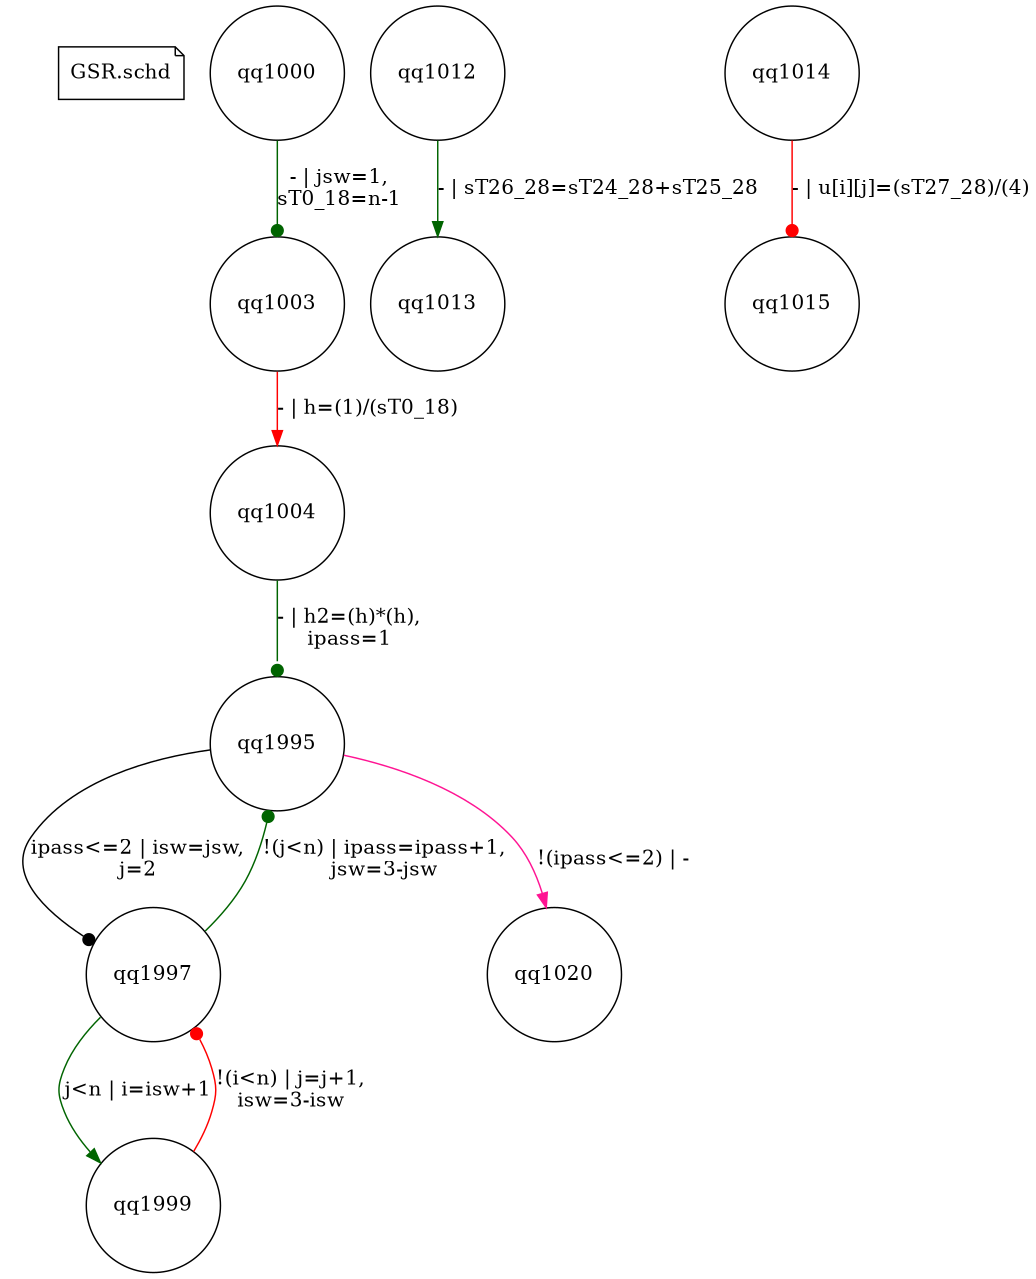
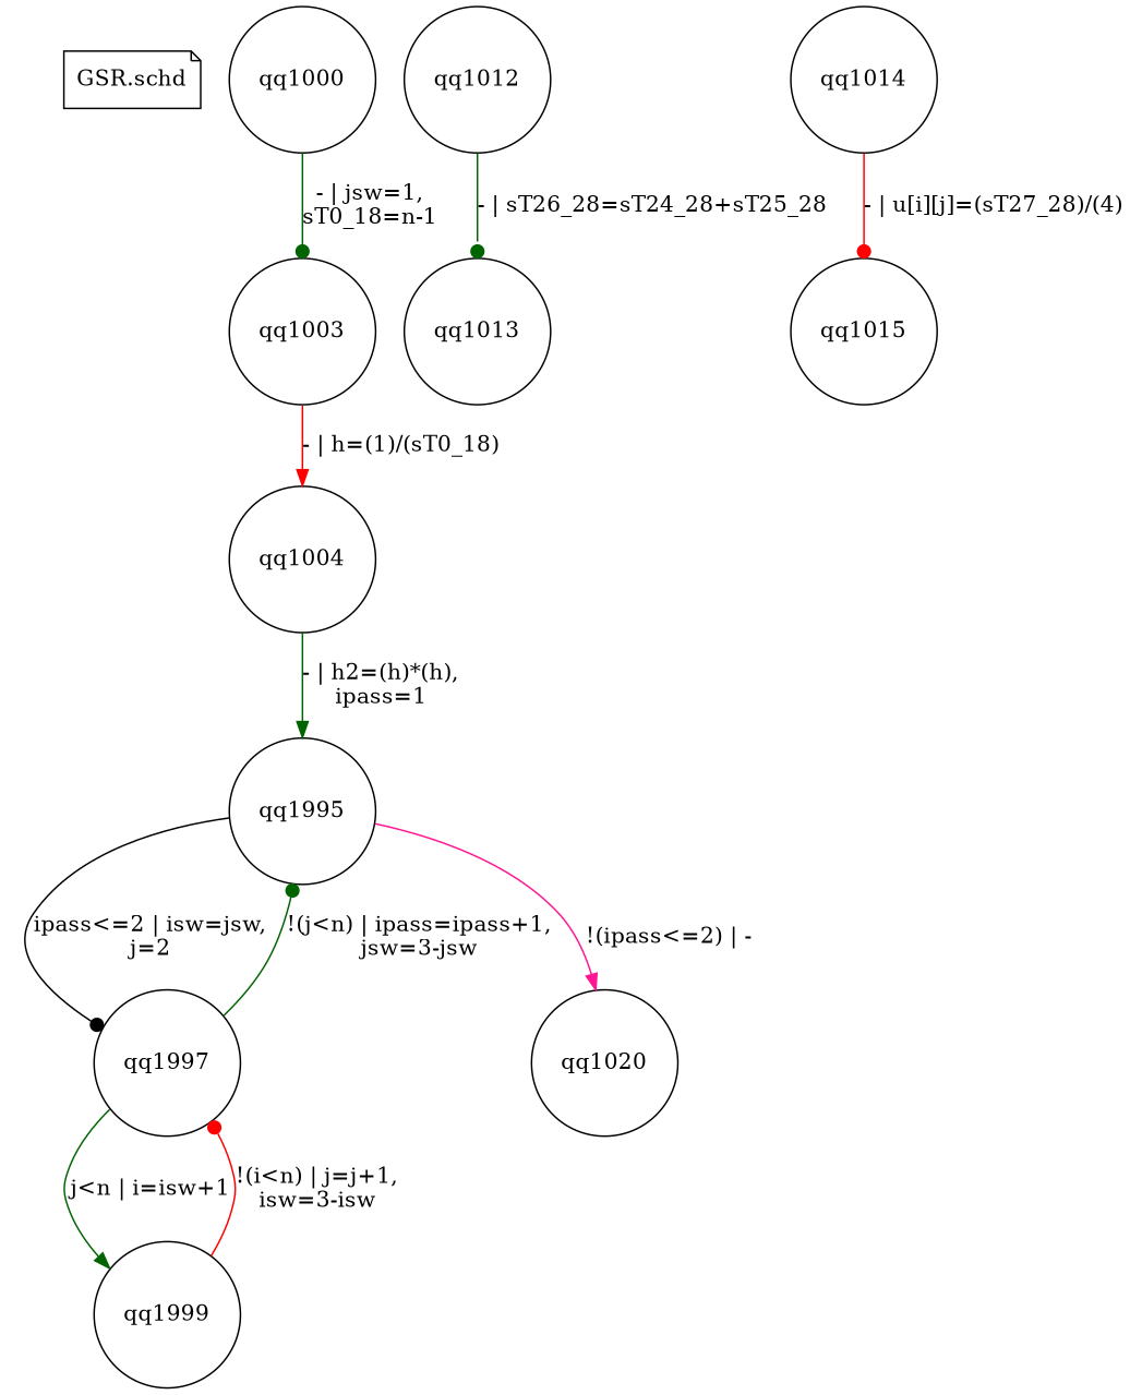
  digraph {
    node [shape=circle]
    edge [arrowhead=dot color=darkgreen]
    "GSR.schd" [shape=note]
    qq1000
    qq1003
    qq1004
    qq1995
    qq1997
    qq1020
    qq1999
    qq1012
    qq1013
    qq1014
    qq1015
    qq1000 -> qq1003 [label="- | jsw=1,\nsT0_18=n-1"]
    qq1003 -> qq1004 [arrowhead=normal color=red label="- | h=(1)/(sT0_18)"]
-   qq1004 -> qq1995 [label="- | h2=(h)*(h),\nipass=1"]
+   qq1004 -> qq1995 [arrowhead=normal label="- | h2=(h)*(h),\nipass=1"]
    qq1995 -> qq1997 [color=black label="ipass<=2 | isw=jsw,\nj=2"]
    qq1995 -> qq1020 [arrowhead=normal color=deeppink label="!(ipass<=2) | -"]
    qq1997 -> qq1995 [label="!(j<n) | ipass=ipass+1,\njsw=3-jsw"]
    qq1997 -> qq1999 [arrowhead=normal label="j<n | i=isw+1"]
    qq1999 -> qq1997 [color=red label="!(i<n) | j=j+1,\nisw=3-isw"]
-   qq1012 -> qq1013 [arrowhead=normal label="- | sT26_28=sT24_28+sT25_28"]
+   qq1012 -> qq1013 [label="- | sT26_28=sT24_28+sT25_28"]
    qq1014 -> qq1015 [color=red label="- | u[i][j]=(sT27_28)/(4)"]
  }
